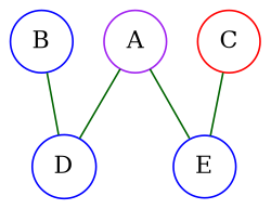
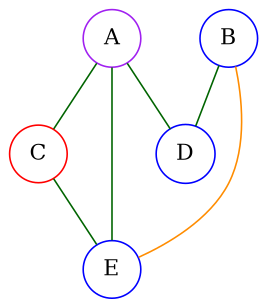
  graph {
    node [color=blue shape=circle]
    edge [color=darkgreen]
    A [color=purple]
    C [color=red]
    D
    E
    B
+   A -- C
    A -- D
    A -- E
    C -- E
    B -- D
+   B -- E [color=darkorange]
  }
